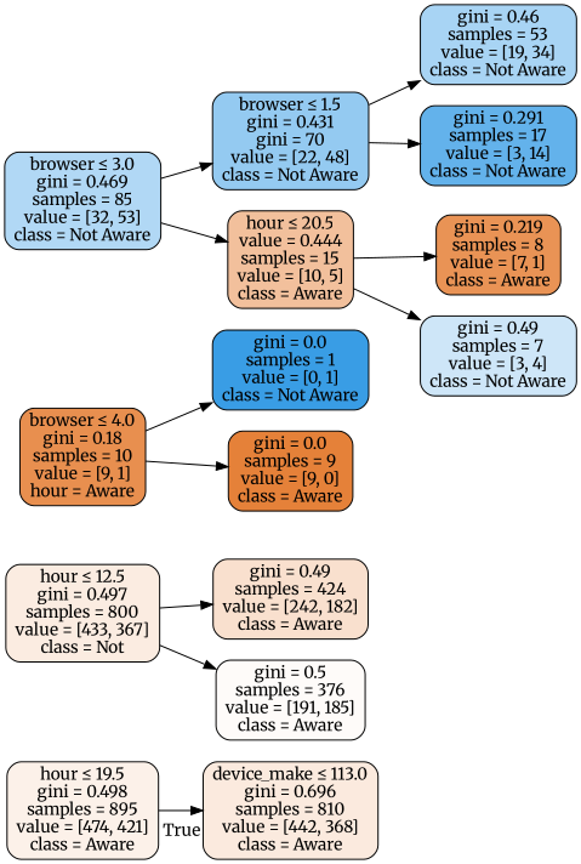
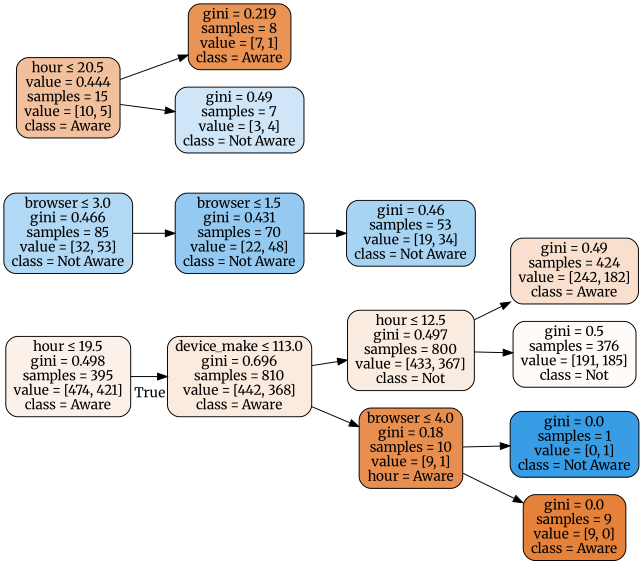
  digraph {
    fontname=Merriweather
    rankdir=LR
    node [color=black fontname=Merriweather shape=box style="filled, rounded"]
    edge [fontname=Merriweather]
-   n1 [fillcolor="#fcf1e9" label=<hour &le; 19.5<br/>gini = 0.498<br/>samples = 895<br/>value = [474, 421]<br/>class = Aware>]
+   n1 [fillcolor="#fcf1e9" label=<hour &le; 19.5<br/>gini = 0.498<br/>samples = 395<br/>value = [474, 421]<br/>class = Aware>]
    n2 [fillcolor="#fbeade" label=<device_make &le; 113.0<br/>gini = 0.696<br/>samples = 810<br/>value = [442, 368]<br/>class = Aware>]
    n3 [fillcolor="#fbece1" label=<hour &le; 12.5<br/>gini = 0.497<br/>samples = 800<br/>value = [433, 367]<br/>class = Not>]
    n4 [fillcolor="#e88f4f" label=<browser &le; 4.0<br/>gini = 0.18<br/>samples = 10<br/>value = [9, 1]<br/>hour = Aware>]
-   n5 [fillcolor="#b1d8f5" label=<browser &le; 3.0<br/>gini = 0.469<br/>samples = 85<br/>value = [32, 53]<br/>class = Not Aware>]
-   n6 [fillcolor="#94caf1" label=<browser &le; 1.5<br/>gini = 0.431<br/>gini = 70<br/>value = [22, 48]<br/>class = Not Aware>]
+   n5 [fillcolor="#b1d8f5" label=<browser &le; 3.0<br/>gini = 0.466<br/>samples = 85<br/>value = [32, 53]<br/>class = Not Aware>]
+   n6 [fillcolor="#94caf1" label=<browser &le; 1.5<br/>gini = 0.431<br/>samples = 70<br/>value = [22, 48]<br/>class = Not Aware>]
    n7 [fillcolor="#f2c09c" label=<hour &le; 20.5<br/>value = 0.444<br/>samples = 15<br/>value = [10, 5]<br/>class = Aware>]
    n8 [fillcolor="#f9e0ce" label=<gini = 0.49<br/>samples = 424<br/>value = [242, 182]<br/>class = Aware>]
-   n9 [fillcolor="#fefbf9" label=<gini = 0.5<br/>samples = 376<br/>value = [191, 185]<br/>class = Aware>]
+   n9 [fillcolor="#fefbf9" label=<gini = 0.5<br/>samples = 376<br/>value = [191, 185]<br/>class = Not>]
    n10 [fillcolor="#399de5" label=<gini = 0.0<br/>samples = 1<br/>value = [0, 1]<br/>class = Not Aware>]
    n11 [fillcolor="#e58139" label=<gini = 0.0<br/>samples = 9<br/>value = [9, 0]<br/>class = Aware>]
    n12 [fillcolor="#a8d4f4" label=<gini = 0.46<br/>samples = 53<br/>value = [19, 34]<br/>class = Not Aware>]
-   n13 [fillcolor="#63b2eb" label=<gini = 0.291<br/>samples = 17<br/>value = [3, 14]<br/>class = Not Aware>]
    n14 [fillcolor="#e99355" label=<gini = 0.219<br/>samples = 8<br/>value = [7, 1]<br/>class = Aware>]
    n15 [fillcolor="#cee6f8" label=<gini = 0.49<br/>samples = 7<br/>value = [3, 4]<br/>class = Not Aware>]
    n1 -> n2 [headlabel=True labelangle=45 labeldistance=2.5]
+   n2 -> n3
+   n2 -> n4
    n3 -> n8
    n3 -> n9
    n4 -> n10
    n4 -> n11
    n5 -> n6
-   n5 -> n7
    n6 -> n12
-   n6 -> n13
    n7 -> n14
    n7 -> n15
  }
